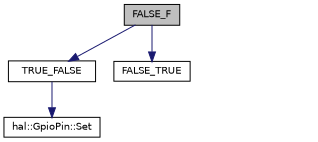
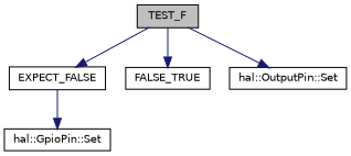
  digraph {
    rankdir=TB
    node [color=black fillcolor=white fontname=Helvetica fontsize=10 shape=record style=filled]
    edge [color=midnightblue fontname=Helvetica fontsize=10 labelfontname=Helvetica labelfontsize=10 style=solid]
-   n1 [fillcolor=grey75 fontcolor=black height=0.2 label=FALSE_F width=0.4]
-   n2 [height=0.2 label=TRUE_FALSE width=0.4]
+   n1 [fillcolor=grey75 fontcolor=black height=0.2 label=TEST_F width=0.4]
+   n2 [height=0.2 label=EXPECT_FALSE width=0.4]
    n3 [height=0.2 label=FALSE_TRUE width=0.4]
+   n4 [height=0.2 label="hal::OutputPin::Set" width=0.4]
    n5 [height=0.2 label="hal::GpioPin::Set" width=0.4]
    n1 -> n2
    n1 -> n3
+   n1 -> n4
    n2 -> n5
  }
